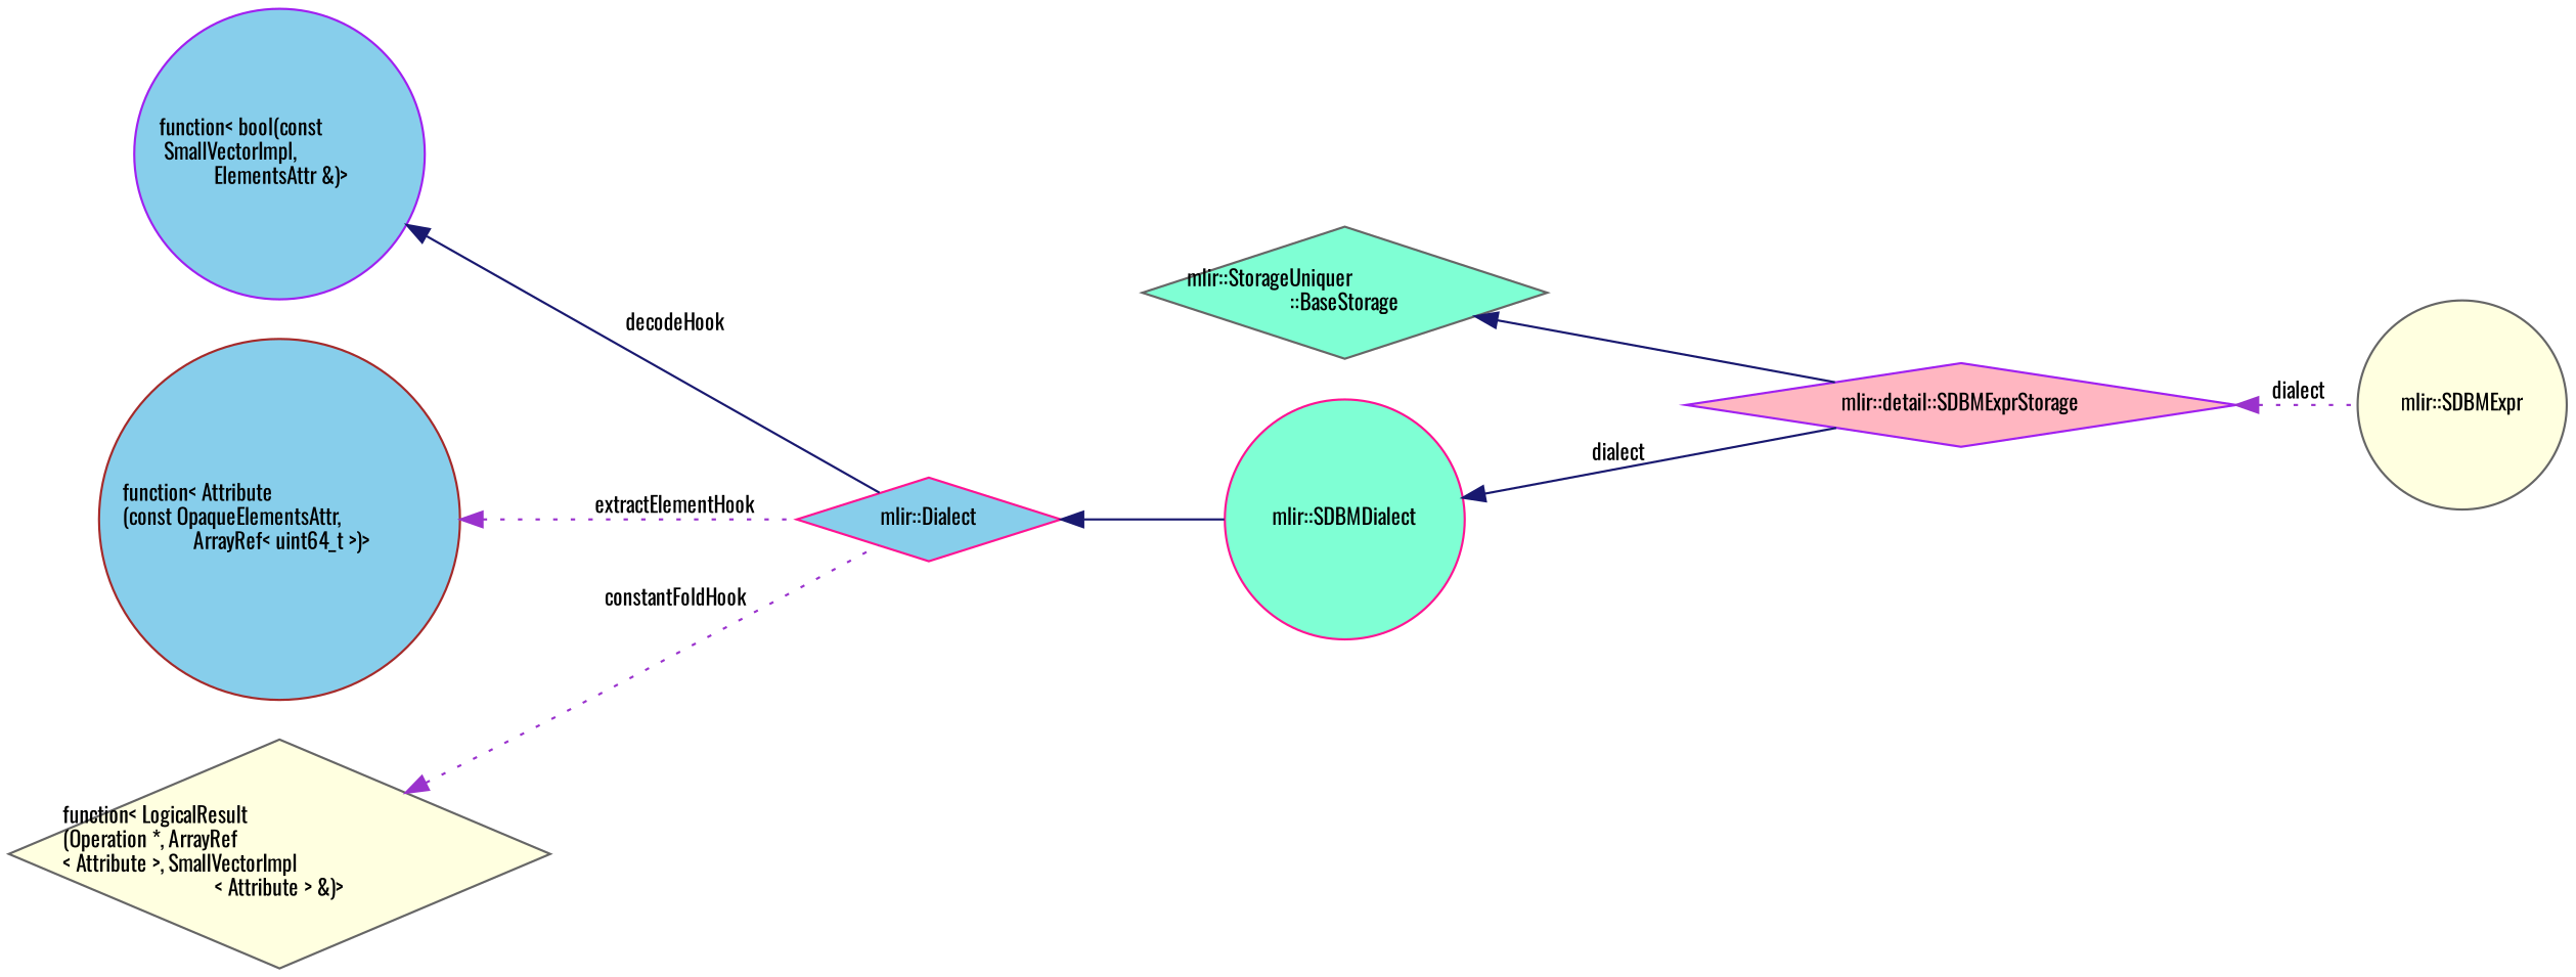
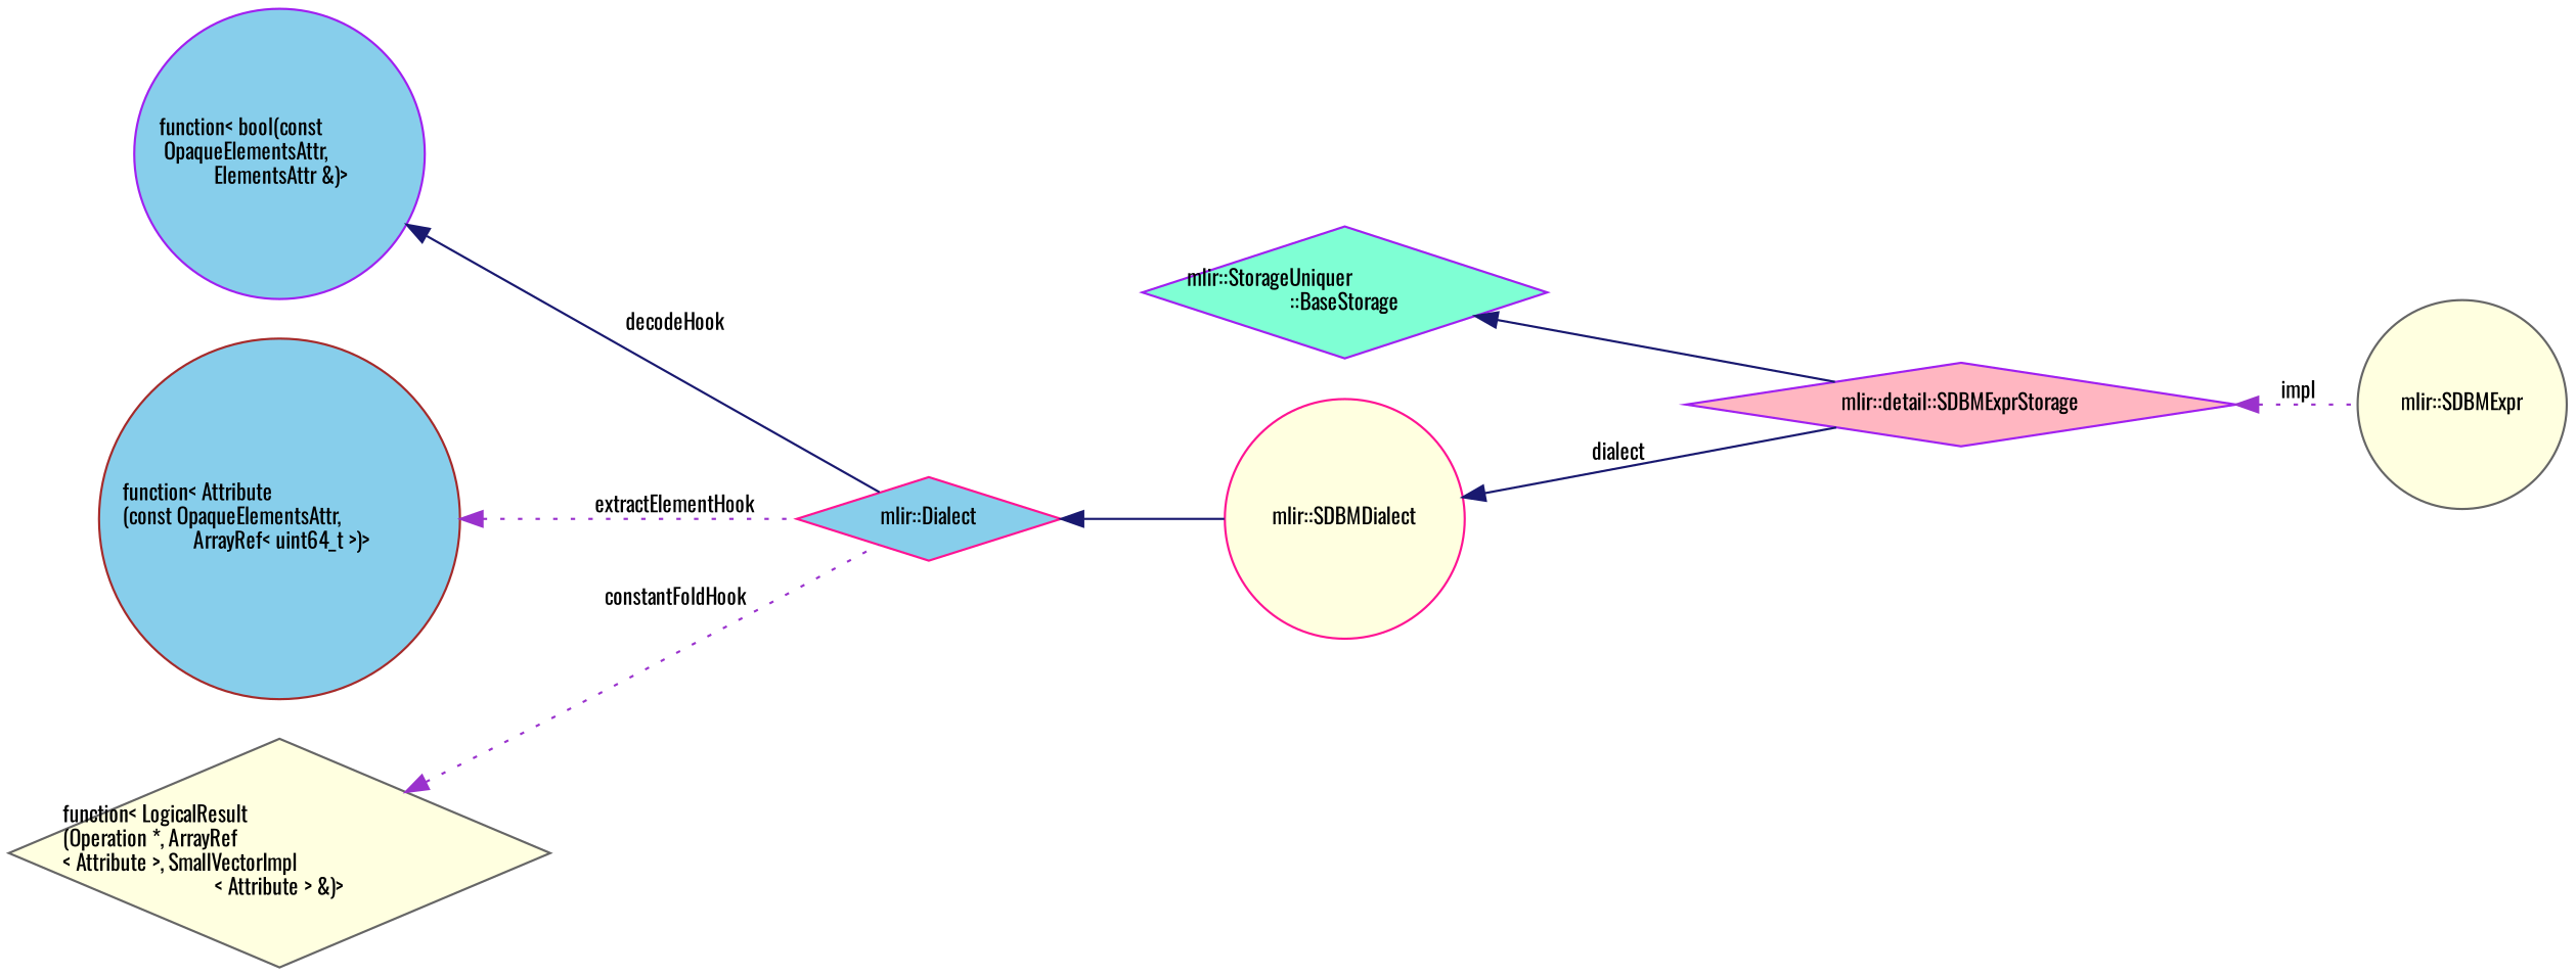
  digraph {
    fontname=Oswald
    rankdir=LR
    node [color=purple fillcolor=skyblue fontname=Oswald fontsize=10 shape=circle style=filled]
    edge [color=midnightblue dir=back fontname=Oswald fontsize=10 labelfontname=Helvetica labelfontsize=10 style=solid]
    n1 [color=gray40 fillcolor=lightyellow fontcolor=black height=0.2 label="mlir::SDBMExpr" width=0.4]
    n2 [fillcolor=lightpink height=0.2 label="mlir::detail::SDBMExprStorage" shape=diamond width=0.4]
-   n3 [color=gray40 fillcolor=aquamarine height=0.2 label="mlir::StorageUniquer\l::BaseStorage" shape=diamond width=0.4]
-   n4 [color=deeppink fillcolor=aquamarine height=0.2 label="mlir::SDBMDialect" width=0.4]
+   n3 [fillcolor=aquamarine height=0.2 label="mlir::StorageUniquer\l::BaseStorage" shape=diamond width=0.4]
+   n4 [color=deeppink fillcolor=lightyellow height=0.2 label="mlir::SDBMDialect" width=0.4]
    n5 [color=deeppink height=0.2 label="mlir::Dialect" shape=diamond width=0.4]
-   n6 [height=0.2 label="function\< bool(const\l SmallVectorImpl,\l ElementsAttr &)\>" width=0.4]
+   n6 [height=0.2 label="function\< bool(const\l OpaqueElementsAttr,\l ElementsAttr &)\>" width=0.4]
    n7 [color=brown height=0.2 label="function\< Attribute\l(const OpaqueElementsAttr,\l ArrayRef\< uint64_t \>)\>" width=0.4]
    n8 [color=gray40 fillcolor=lightyellow height=0.2 label="function\< LogicalResult\l(Operation *, ArrayRef\l\< Attribute \>, SmallVectorImpl\l\< Attribute \> &)\>" shape=diamond width=0.4]
-   n2 -> n1 [color=darkorchid3 label=" dialect" style=dotted]
+   n2 -> n1 [color=darkorchid3 label=" impl" style=dotted]
    n3 -> n2
    n4 -> n2 [label=" dialect"]
    n5 -> n4
    n6 -> n5 [label=" decodeHook"]
    n7 -> n5 [color=darkorchid3 label=" extractElementHook" style=dotted]
    n8 -> n5 [color=darkorchid3 label=" constantFoldHook" style=dotted]
  }
